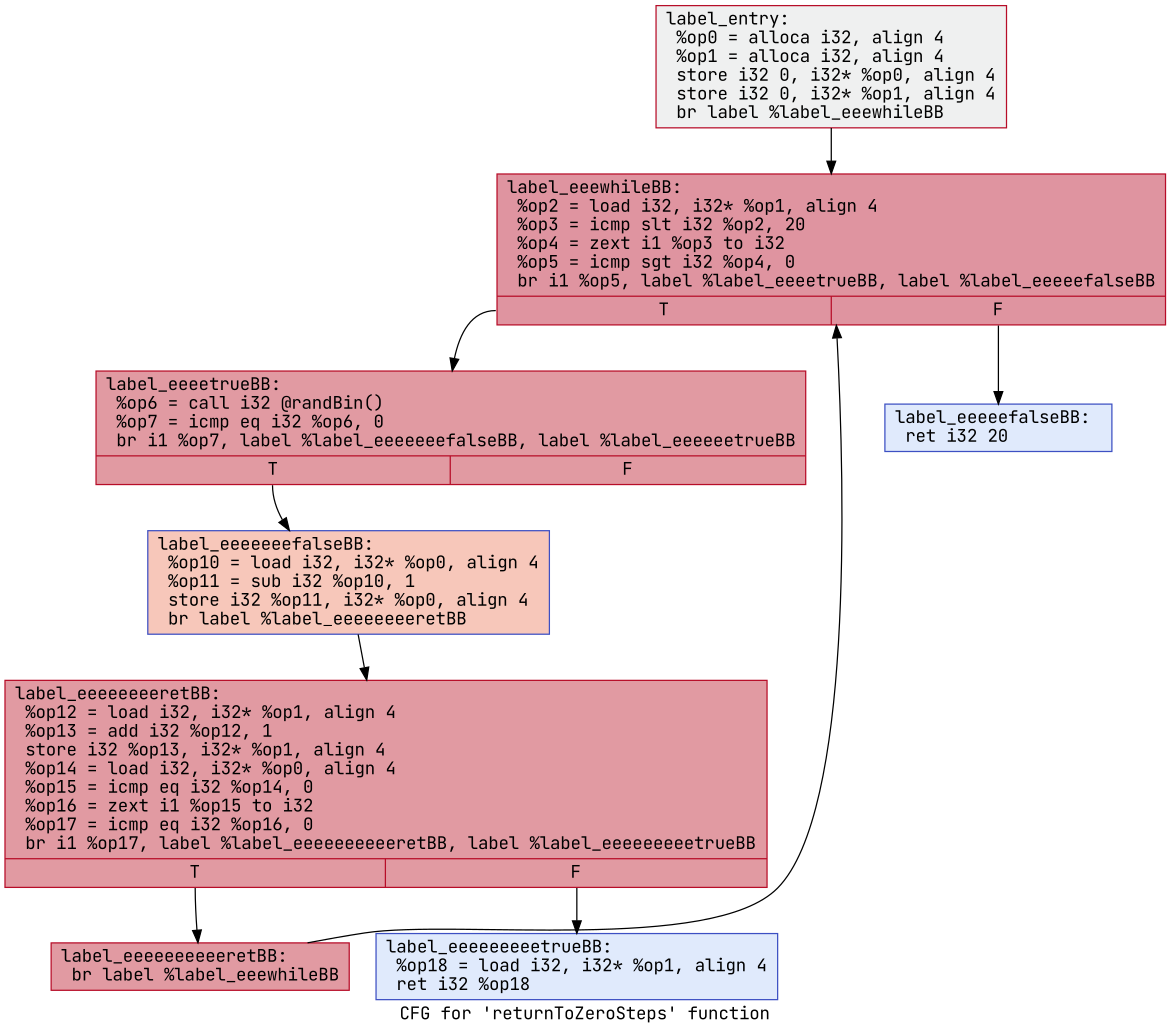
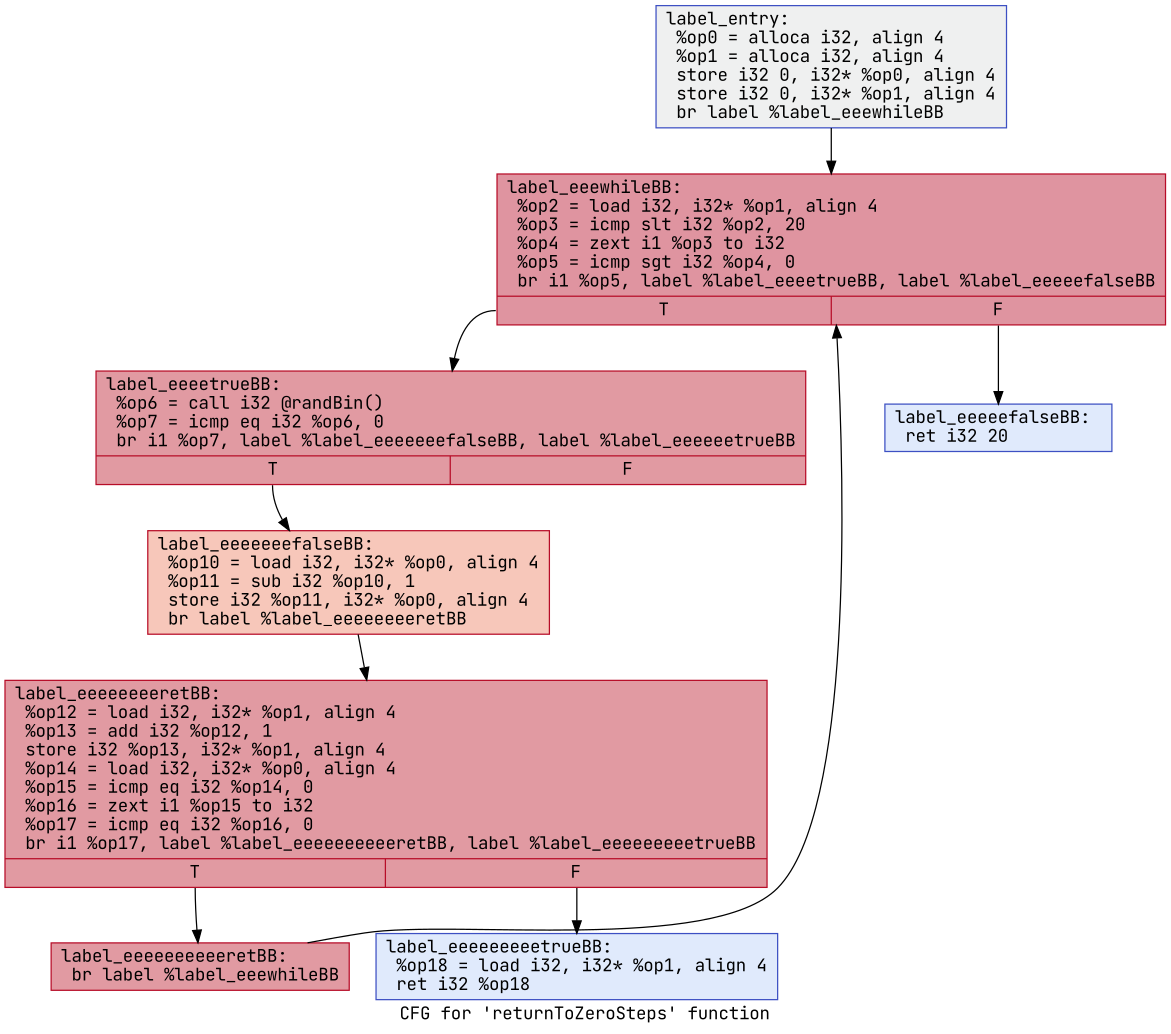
  digraph {
    fontname="JetBrains Mono"
    label="CFG for 'returnToZeroSteps' function"
    node [color="#3d50c3ff" fillcolor="#bb1b2c70" fontname="JetBrains Mono" shape=record style=filled]
    edge [fontname="JetBrains Mono"]
-   n1 [color="#b70d28ff" fillcolor="#dbdcde70" label="{label_entry:\l  %op0 = alloca i32, align 4\l  %op1 = alloca i32, align 4\l  store i32 0, i32* %op0, align 4\l  store i32 0, i32* %op1, align 4\l  br label %label_eeewhileBB\l}"]
+   n1 [fillcolor="#dbdcde70" label="{label_entry:\l  %op0 = alloca i32, align 4\l  %op1 = alloca i32, align 4\l  store i32 0, i32* %op0, align 4\l  store i32 0, i32* %op1, align 4\l  br label %label_eeewhileBB\l}"]
    n2 [color="#b70d28ff" fillcolor="#b70d2870" label="{label_eeewhileBB:                                 \l  %op2 = load i32, i32* %op1, align 4\l  %op3 = icmp slt i32 %op2, 20\l  %op4 = zext i1 %op3 to i32\l  %op5 = icmp sgt i32 %op4, 0\l  br i1 %op5, label %label_eeeetrueBB, label %label_eeeeefalseBB\l|{<s0>T|<s1>F}}"]
    n3 [color="#b70d28ff" label="{label_eeeetrueBB:                                 \l  %op6 = call i32 @randBin()\l  %op7 = icmp eq i32 %op6, 0\l  br i1 %op7, label %label_eeeeeeefalseBB, label %label_eeeeeetrueBB\l|{<s0>T|<s1>F}}"]
    n4 [fillcolor="#b9d0f970" label="{label_eeeeefalseBB:                               \l  ret i32 20\l}"]
-   n5 [fillcolor="#ec7f6370" label="{label_eeeeeeefalseBB:                             \l  %op10 = load i32, i32* %op0, align 4\l  %op11 = sub i32 %op10, 1\l  store i32 %op11, i32* %op0, align 4\l  br label %label_eeeeeeeeretBB\l}"]
+   n5 [color="#b70d28ff" fillcolor="#ec7f6370" label="{label_eeeeeeefalseBB:                             \l  %op10 = load i32, i32* %op0, align 4\l  %op11 = sub i32 %op10, 1\l  store i32 %op11, i32* %op0, align 4\l  br label %label_eeeeeeeeretBB\l}"]
    n6 [color="#b70d28ff" label="{label_eeeeeeeeretBB:                              \l  %op12 = load i32, i32* %op1, align 4\l  %op13 = add i32 %op12, 1\l  store i32 %op13, i32* %op1, align 4\l  %op14 = load i32, i32* %op0, align 4\l  %op15 = icmp eq i32 %op14, 0\l  %op16 = zext i1 %op15 to i32\l  %op17 = icmp eq i32 %op16, 0\l  br i1 %op17, label %label_eeeeeeeeeeretBB, label %label_eeeeeeeeetrueBB\l|{<s0>T|<s1>F}}"]
    n7 [color="#b70d28ff" label="{label_eeeeeeeeeeretBB:                            \l  br label %label_eeewhileBB\l}"]
    n8 [fillcolor="#b9d0f970" label="{label_eeeeeeeeetrueBB:                            \l  %op18 = load i32, i32* %op1, align 4\l  ret i32 %op18\l}"]
    n1 -> n2
    n2 -> n3 [tailport=s0]
    n2 -> n4 [tailport=s1]
    n3 -> n5 [tailport=s0]
    n5 -> n6
    n6 -> n7 [tailport=s0]
    n6 -> n8 [tailport=s1]
    n7 -> n2
  }
